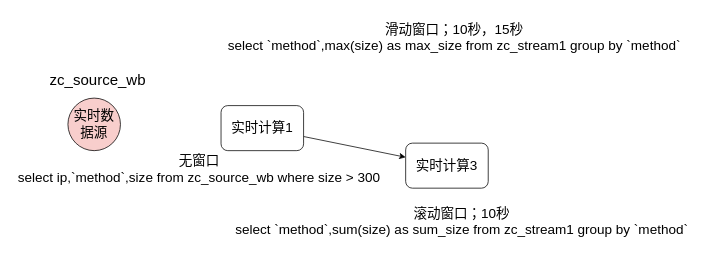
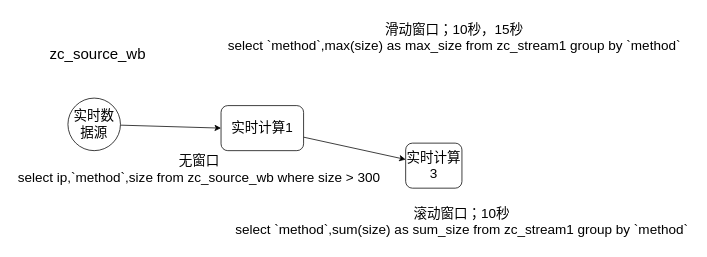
  <mxCell id="0" />
  <mxCell id="1" parent="0" />
- <mxCell id="3" value="&lt;font style=&quot;font-size: 18px&quot;&gt;实时数据源&lt;/font&gt;" style="ellipse;whiteSpace=wrap;html=1;aspect=fixed;fillColor=#f8cecc;" parent="1" vertex="1"><mxGeometry x="90" y="130" width="70" height="70" as="geometry" /></mxCell>
+ <mxCell id="2" style="rounded=0;orthogonalLoop=1;jettySize=auto;html=1;entryX=0;entryY=0.5;entryDx=0;entryDy=0;" parent="1" source="3" target="5" edge="1"><mxGeometry relative="1" as="geometry" /></mxCell>
+ <mxCell id="3" value="&lt;font style=&quot;font-size: 18px&quot;&gt;实时数据源&lt;/font&gt;" style="ellipse;whiteSpace=wrap;html=1;aspect=fixed;" parent="1" vertex="1"><mxGeometry x="90" y="130" width="70" height="70" as="geometry" /></mxCell>
  <mxCell id="4" style="edgeStyle=none;rounded=0;orthogonalLoop=1;jettySize=auto;html=1;" parent="1" source="5" target="6" edge="1"><mxGeometry relative="1" as="geometry" /></mxCell>
  <mxCell id="5" value="&lt;font style=&quot;font-size: 18px&quot;&gt;实时计算1&lt;/font&gt;" style="rounded=1;whiteSpace=wrap;html=1;" parent="1" vertex="1"><mxGeometry x="294" y="140" width="110" height="60" as="geometry" /></mxCell>
- <mxCell id="6" value="&lt;font style=&quot;font-size: 18px&quot;&gt;实时计算3&lt;/font&gt;" style="rounded=1;whiteSpace=wrap;html=1;" parent="1" vertex="1"><mxGeometry x="540" y="190" width="110" height="60" as="geometry" /></mxCell>
- <mxCell id="7" value="&lt;font style=&quot;font-size: 20px&quot;&gt;zc_source_wb&lt;/font&gt;" style="text;html=1;strokeColor=none;fillColor=none;align=center;verticalAlign=middle;whiteSpace=wrap;rounded=0;" parent="1" vertex="1"><mxGeometry x="55" y="90" width="150" height="30" as="geometry" /></mxCell>
+ <mxCell id="6" value="&lt;font style=&quot;font-size: 18px&quot;&gt;实时计算3&lt;/font&gt;" style="rounded=1;whiteSpace=wrap;html=1;" parent="1" vertex="1"><mxGeometry x="540" y="190" width="75" height="60" as="geometry" /></mxCell>
+ <mxCell id="7" value="&lt;font style=&quot;font-size: 20px&quot;&gt;zc_source_wb&lt;/font&gt;" style="text;html=1;strokeColor=none;fillColor=none;align=center;verticalAlign=middle;whiteSpace=wrap;rounded=0;" parent="1" vertex="1"><mxGeometry x="55" y="55" width="150" height="30" as="geometry" /></mxCell>
  <mxCell id="8" value="&lt;font style=&quot;font-size: 18px&quot;&gt;无窗口&lt;br&gt;select ip,`method`,size from zc_source_wb where size &amp;gt; 300&lt;/font&gt;" style="text;html=1;strokeColor=none;fillColor=none;align=center;verticalAlign=middle;whiteSpace=wrap;rounded=0;" parent="1" vertex="1"><mxGeometry x="20" y="190" width="490" height="70" as="geometry" /></mxCell>
  <mxCell id="9" value="&lt;font style=&quot;font-size: 18px&quot;&gt;滑动窗口；10秒，15秒&lt;br&gt;select `method`,max(size) as max_size from zc_stream1 group by `method`&lt;/font&gt;" style="text;html=1;strokeColor=none;fillColor=none;align=center;verticalAlign=middle;whiteSpace=wrap;rounded=0;" parent="1" vertex="1"><mxGeometry x="300" y="20" width="610" height="60" as="geometry" /></mxCell>
  <mxCell id="10" value="&lt;font style=&quot;font-size: 18px&quot;&gt;滚动窗口；10秒&lt;br&gt;select `method`,sum(size) as sum_size from zc_stream1 group by `method`&lt;/font&gt;" style="text;html=1;strokeColor=none;fillColor=none;align=center;verticalAlign=middle;whiteSpace=wrap;rounded=0;" parent="1" vertex="1"><mxGeometry x="310" y="270" width="610" height="50" as="geometry" /></mxCell>
